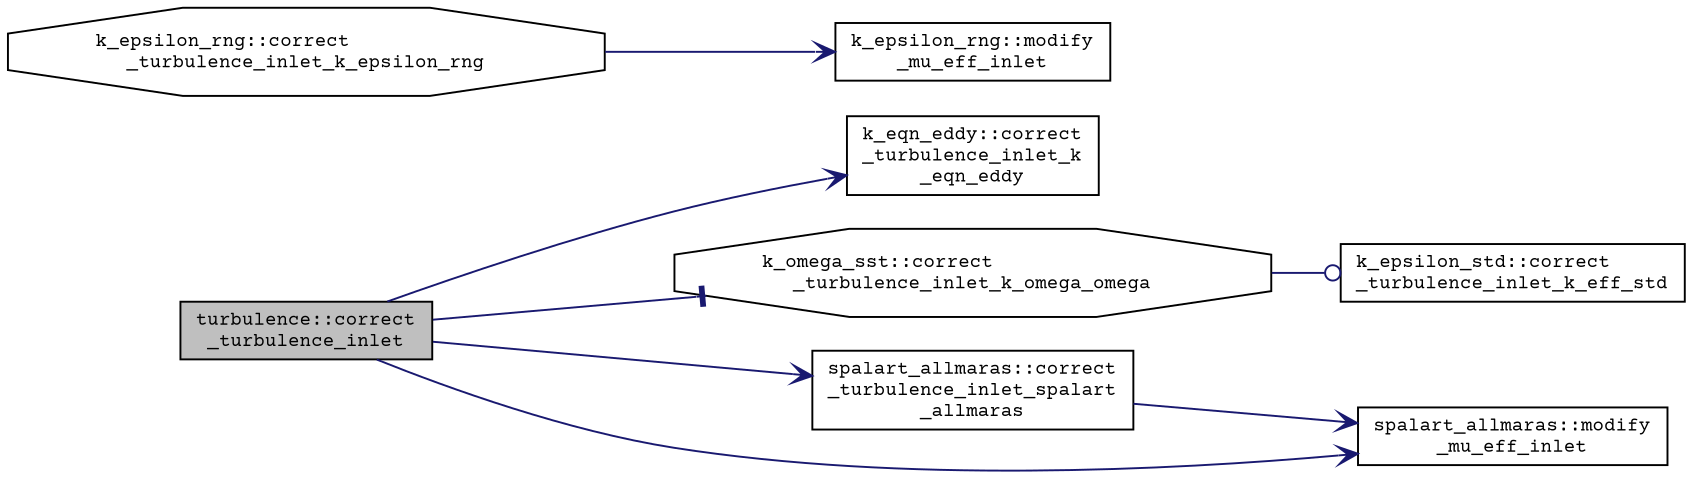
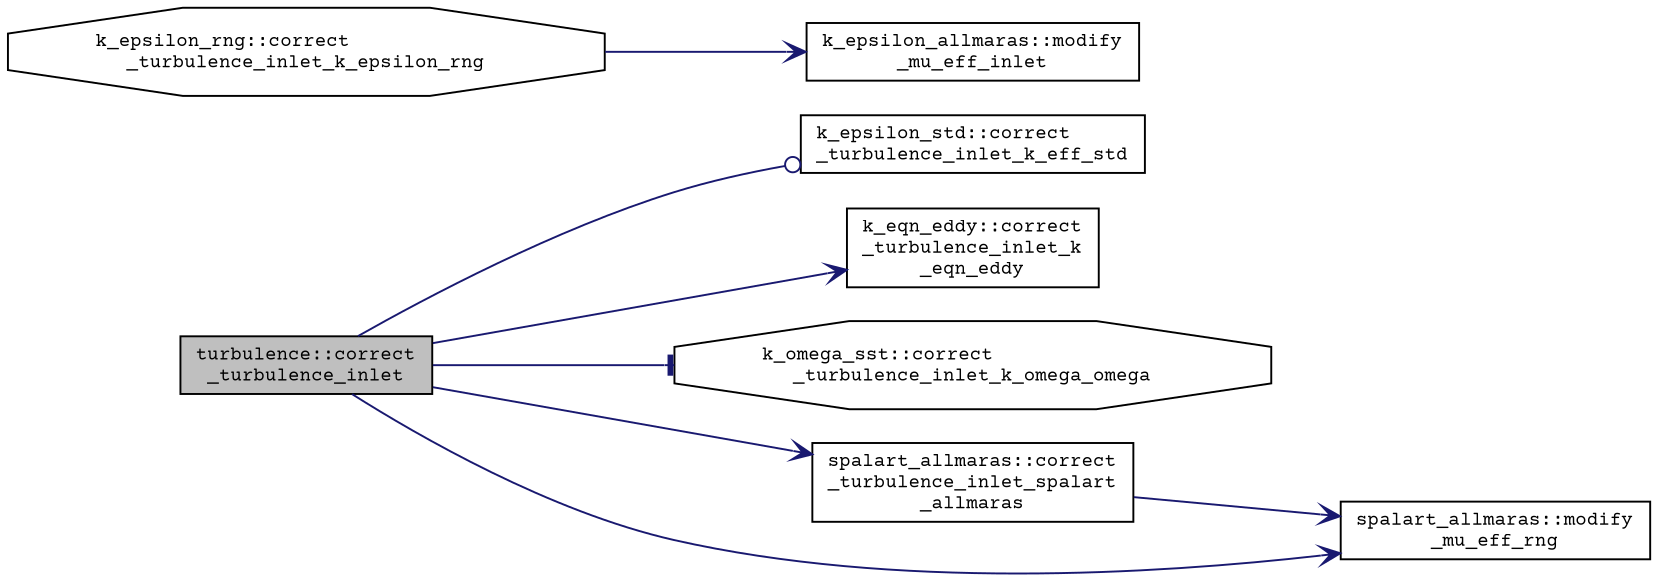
  digraph {
    fontname="Courier Prime"
    rankdir=LR
    node [color=black fillcolor=white fontname="Courier Prime" fontsize=10 shape=box style=filled]
    edge [arrowhead=vee color=midnightblue fontname="Courier Prime" fontsize=10 labelfontname=Helvetica labelfontsize=10 style=solid]
    n1 [fillcolor=grey75 fontcolor=black height=0.2 label="turbulence::correct\l_turbulence_inlet" width=0.4]
    n2 [height=0.2 label="k_epsilon_std::correct\l_turbulence_inlet_k_eff_std" width=0.4]
    n3 [height=0.2 label="k_eqn_eddy::correct\l_turbulence_inlet_k\l_eqn_eddy" width=0.4]
    n4 [height=0.2 label="k_omega_sst::correct\l_turbulence_inlet_k_omega_omega" shape=octagon width=0.4]
    n5 [height=0.2 label="spalart_allmaras::correct\l_turbulence_inlet_spalart\l_allmaras" width=0.4]
-   n6 [height=0.2 label="spalart_allmaras::modify\l_mu_eff_inlet" width=0.4]
+   n6 [height=0.2 label="spalart_allmaras::modify\l_mu_eff_rng" width=0.4]
    n7 [height=0.2 label="k_epsilon_rng::correct\l_turbulence_inlet_k_epsilon_rng" shape=octagon width=0.4]
-   n8 [height=0.2 label="k_epsilon_rng::modify\l_mu_eff_inlet" width=0.4]
-   n4 -> n2 [arrowhead=odot]
+   n8 [height=0.2 label="k_epsilon_allmaras::modify\l_mu_eff_inlet" width=0.4]
+   n1 -> n2 [arrowhead=odot]
    n1 -> n3
    n1 -> n4 [arrowhead=tee]
    n1 -> n5
    n1 -> n6
    n5 -> n6
    n7 -> n8
  }
